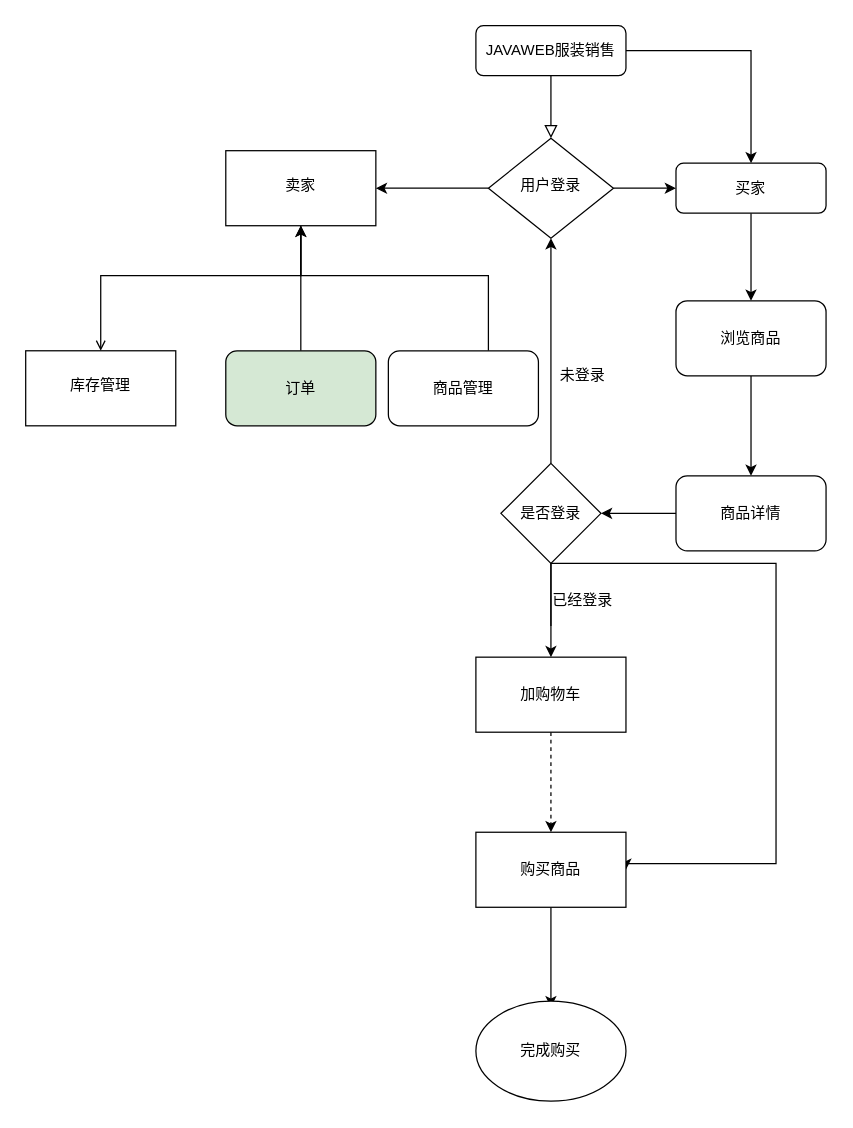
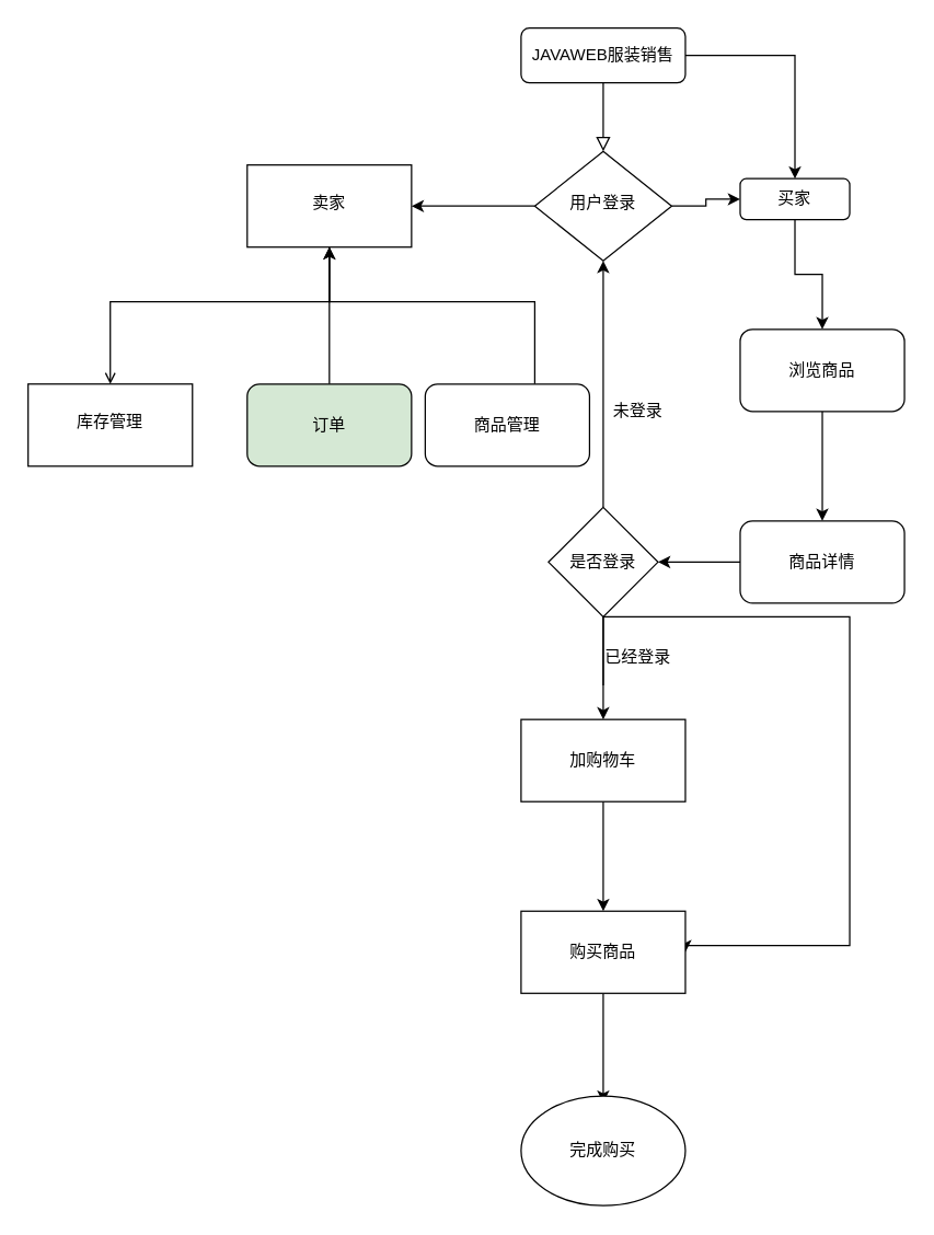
  <mxCell id="0" />
  <mxCell id="1" parent="0" />
  <mxCell id="2" value="" style="rounded=0;html=1;jettySize=auto;orthogonalLoop=1;fontSize=11;endArrow=block;endFill=0;endSize=8;strokeWidth=1;shadow=0;labelBackgroundColor=none;edgeStyle=orthogonalEdgeStyle;" parent="1" source="4" target="7" edge="1"><mxGeometry relative="1" as="geometry" /></mxCell>
  <mxCell id="3" value="" style="edgeStyle=orthogonalEdgeStyle;rounded=0;orthogonalLoop=1;jettySize=auto;html=1;entryX=0.5;entryY=0;entryDx=0;entryDy=0;" edge="1" parent="1" source="4" target="9"><mxGeometry relative="1" as="geometry"><mxPoint x="580" y="40" as="targetPoint" /></mxGeometry></mxCell>
  <mxCell id="4" value="JAVAWEB服装销售" style="rounded=1;whiteSpace=wrap;html=1;fontSize=12;glass=0;strokeWidth=1;shadow=0;" parent="1" vertex="1"><mxGeometry x="380" y="20" width="120" height="40" as="geometry" /></mxCell>
  <mxCell id="5" value="" style="edgeStyle=orthogonalEdgeStyle;rounded=0;orthogonalLoop=1;jettySize=auto;html=1;" edge="1" parent="1" source="7" target="11"><mxGeometry relative="1" as="geometry" /></mxCell>
  <mxCell id="6" value="" style="edgeStyle=orthogonalEdgeStyle;rounded=0;orthogonalLoop=1;jettySize=auto;html=1;" edge="1" parent="1" source="7" target="9"><mxGeometry relative="1" as="geometry" /></mxCell>
  <mxCell id="7" value="用户登录" style="rhombus;whiteSpace=wrap;html=1;shadow=0;fontFamily=Helvetica;fontSize=12;align=center;strokeWidth=1;spacing=6;spacingTop=-4;" parent="1" vertex="1"><mxGeometry x="390" y="110" width="100" height="80" as="geometry" /></mxCell>
  <mxCell id="8" value="" style="edgeStyle=orthogonalEdgeStyle;rounded=0;orthogonalLoop=1;jettySize=auto;html=1;" edge="1" parent="1" source="9" target="18"><mxGeometry relative="1" as="geometry" /></mxCell>
- <mxCell id="9" value="买家" style="rounded=1;whiteSpace=wrap;html=1;fontSize=12;glass=0;strokeWidth=1;shadow=0;" parent="1" vertex="1"><mxGeometry x="540" y="130" width="120" height="40" as="geometry" /></mxCell>
+ <mxCell id="9" value="买家" style="rounded=1;whiteSpace=wrap;html=1;fontSize=12;glass=0;strokeWidth=1;shadow=0;" parent="1" vertex="1"><mxGeometry x="540" y="130" width="80" height="30" as="geometry" /></mxCell>
  <mxCell id="10" value="" style="edgeStyle=orthogonalEdgeStyle;rounded=0;orthogonalLoop=1;jettySize=auto;html=1;endArrow=open;" edge="1" parent="1" source="11" target="12"><mxGeometry relative="1" as="geometry"><Array as="points"><mxPoint x="240" y="220" /><mxPoint x="80" y="220" /></Array></mxGeometry></mxCell>
  <mxCell id="11" value="卖家" style="whiteSpace=wrap;html=1;shadow=0;strokeWidth=1;spacing=6;spacingTop=-4;" vertex="1" parent="1"><mxGeometry x="180" y="120" width="120" height="60" as="geometry" /></mxCell>
  <mxCell id="12" value="库存管理" style="whiteSpace=wrap;html=1;shadow=0;strokeWidth=1;spacing=6;spacingTop=-4;" vertex="1" parent="1"><mxGeometry x="20" y="280" width="120" height="60" as="geometry" /></mxCell>
  <mxCell id="13" value="" style="edgeStyle=orthogonalEdgeStyle;rounded=0;orthogonalLoop=1;jettySize=auto;html=1;" edge="1" parent="1" source="14" target="11"><mxGeometry relative="1" as="geometry"><Array as="points"><mxPoint x="240" y="200" /><mxPoint x="240" y="200" /></Array></mxGeometry></mxCell>
  <mxCell id="14" value="订单" style="rounded=1;whiteSpace=wrap;html=1;fillColor=#d5e8d4;" vertex="1" parent="1"><mxGeometry x="180" y="280" width="120" height="60" as="geometry" /></mxCell>
  <mxCell id="15" value="" style="edgeStyle=orthogonalEdgeStyle;rounded=0;orthogonalLoop=1;jettySize=auto;html=1;" edge="1" parent="1" source="16" target="11"><mxGeometry relative="1" as="geometry"><mxPoint x="260" y="183" as="targetPoint" /><Array as="points"><mxPoint x="390" y="220" /><mxPoint x="240" y="220" /></Array></mxGeometry></mxCell>
  <mxCell id="16" value="商品管理" style="rounded=1;whiteSpace=wrap;html=1;" vertex="1" parent="1"><mxGeometry x="310" y="280" width="120" height="60" as="geometry" /></mxCell>
  <mxCell id="17" value="" style="edgeStyle=orthogonalEdgeStyle;rounded=0;orthogonalLoop=1;jettySize=auto;html=1;" edge="1" parent="1" source="18" target="21"><mxGeometry relative="1" as="geometry" /></mxCell>
  <mxCell id="18" value="浏览商品" style="whiteSpace=wrap;html=1;rounded=1;shadow=0;strokeWidth=1;glass=0;" vertex="1" parent="1"><mxGeometry x="540" y="240" width="120" height="60" as="geometry" /></mxCell>
  <mxCell id="19" value="" style="edgeStyle=orthogonalEdgeStyle;rounded=0;orthogonalLoop=1;jettySize=auto;html=1;entryX=1;entryY=0.5;entryDx=0;entryDy=0;" edge="1" parent="1" source="21" target="24"><mxGeometry relative="1" as="geometry"><mxPoint x="500" y="410" as="targetPoint" /></mxGeometry></mxCell>
  <mxCell id="20" value="" style="edgeStyle=orthogonalEdgeStyle;rounded=0;orthogonalLoop=1;jettySize=auto;html=1;entryX=1;entryY=0.5;entryDx=0;entryDy=0;" edge="1" parent="1" target="30"><mxGeometry relative="1" as="geometry"><mxPoint x="440" y="500" as="sourcePoint" /><mxPoint x="600" y="690" as="targetPoint" /><Array as="points"><mxPoint x="440" y="450" /><mxPoint x="620" y="450" /><mxPoint x="620" y="690" /><mxPoint x="500" y="690" /></Array></mxGeometry></mxCell>
  <mxCell id="21" value="商品详情" style="whiteSpace=wrap;html=1;rounded=1;shadow=0;strokeWidth=1;glass=0;" vertex="1" parent="1"><mxGeometry x="540" y="380" width="120" height="60" as="geometry" /></mxCell>
  <mxCell id="22" value="" style="edgeStyle=orthogonalEdgeStyle;rounded=0;orthogonalLoop=1;jettySize=auto;html=1;" edge="1" parent="1" source="24" target="26"><mxGeometry relative="1" as="geometry" /></mxCell>
  <mxCell id="23" value="" style="edgeStyle=orthogonalEdgeStyle;rounded=0;orthogonalLoop=1;jettySize=auto;html=1;entryX=0.5;entryY=1;entryDx=0;entryDy=0;" edge="1" parent="1" source="24" target="7"><mxGeometry relative="1" as="geometry"><mxPoint x="350" y="190" as="targetPoint" /><Array as="points"><mxPoint x="440" y="210" /><mxPoint x="440" y="210" /></Array></mxGeometry></mxCell>
  <mxCell id="24" value="是否登录" style="rhombus;whiteSpace=wrap;html=1;" vertex="1" parent="1"><mxGeometry x="400" y="370" width="80" height="80" as="geometry" /></mxCell>
- <mxCell id="25" value="" style="edgeStyle=orthogonalEdgeStyle;rounded=0;orthogonalLoop=1;jettySize=auto;html=1;dashed=1;" edge="1" parent="1" source="26" target="30"><mxGeometry relative="1" as="geometry" /></mxCell>
+ <mxCell id="25" value="" style="edgeStyle=orthogonalEdgeStyle;rounded=0;orthogonalLoop=1;jettySize=auto;html=1;" edge="1" parent="1" source="26" target="30"><mxGeometry relative="1" as="geometry" /></mxCell>
  <mxCell id="26" value="加购物车" style="whiteSpace=wrap;html=1;" vertex="1" parent="1"><mxGeometry x="380" y="525" width="120" height="60" as="geometry" /></mxCell>
  <mxCell id="27" value="已经登录" style="text;html=1;align=center;verticalAlign=middle;resizable=0;points=[];autosize=1;" vertex="1" parent="1"><mxGeometry x="435" y="470" width="60" height="20" as="geometry" /></mxCell>
  <mxCell id="28" value="未登录" style="text;html=1;align=center;verticalAlign=middle;resizable=0;points=[];autosize=1;" vertex="1" parent="1"><mxGeometry x="440" y="290" width="50" height="20" as="geometry" /></mxCell>
  <mxCell id="29" value="" style="edgeStyle=orthogonalEdgeStyle;rounded=0;orthogonalLoop=1;jettySize=auto;html=1;" edge="1" parent="1" source="30"><mxGeometry relative="1" as="geometry"><mxPoint x="440" y="805" as="targetPoint" /></mxGeometry></mxCell>
  <mxCell id="30" value="购买商品" style="whiteSpace=wrap;html=1;" vertex="1" parent="1"><mxGeometry x="380" y="665" width="120" height="60" as="geometry" /></mxCell>
  <mxCell id="31" value="完成购买" style="ellipse;whiteSpace=wrap;html=1;" vertex="1" parent="1"><mxGeometry x="380" y="800" width="120" height="80" as="geometry" /></mxCell>
